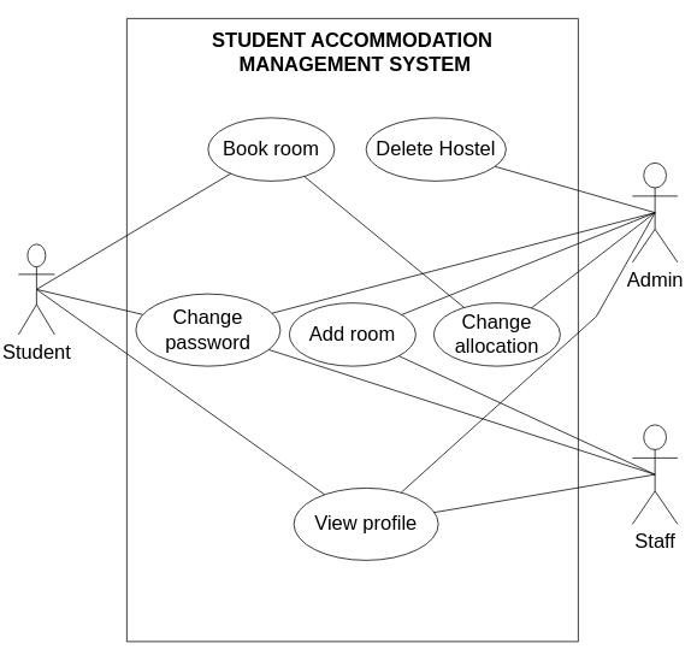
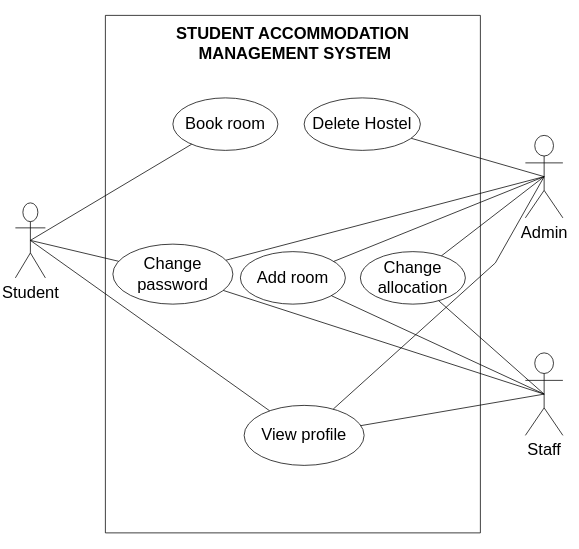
  <mxCell id="0" />
  <mxCell id="1" parent="0" />
  <mxCell id="2" value="" style="verticalLabelPosition=bottom;verticalAlign=top;html=1;shape=mxgraph.basic.rect;fillColor2=none;strokeWidth=1;size=20;indent=5;fontSize=16;" parent="1" vertex="1"><mxGeometry x="140" y="20" width="500" height="690" as="geometry" /></mxCell>
  <mxCell id="3" value="STUDENT ACCOMMODATION&#10; MANAGEMENT SYSTEM" style="text;align=center;fontStyle=1;verticalAlign=middle;spacingLeft=3;spacingRight=3;strokeColor=none;rotatable=0;points=[[0,0.5],[1,0.5]];portConstraint=eastwest;fontSize=22;" parent="1" vertex="1"><mxGeometry x="190" y="20" width="400" height="70" as="geometry" /></mxCell>
  <mxCell id="4" value="Book room" style="ellipse;whiteSpace=wrap;html=1;fontSize=22;" parent="1" vertex="1"><mxGeometry x="230" y="130" width="140" height="70" as="geometry" /></mxCell>
  <mxCell id="5" value="Add room" style="ellipse;whiteSpace=wrap;html=1;fontSize=22;" parent="1" vertex="1"><mxGeometry x="320" y="335" width="140" height="70" as="geometry" /></mxCell>
  <mxCell id="6" value="Delete Hostel" style="ellipse;whiteSpace=wrap;html=1;fontSize=22;" parent="1" vertex="1"><mxGeometry x="405" y="130" width="155" height="70" as="geometry" /></mxCell>
  <mxCell id="7" value="Student" style="shape=umlActor;verticalLabelPosition=bottom;verticalAlign=top;html=1;fontSize=22;" parent="1" vertex="1"><mxGeometry x="20" y="270" width="40" height="100" as="geometry" /></mxCell>
  <mxCell id="8" value="Admin" style="shape=umlActor;verticalLabelPosition=bottom;verticalAlign=top;html=1;fontSize=22;" parent="1" vertex="1"><mxGeometry x="700" y="180" width="50" height="110" as="geometry" /></mxCell>
  <mxCell id="9" value="Staff" style="shape=umlActor;verticalLabelPosition=bottom;verticalAlign=top;html=1;fontSize=22;" parent="1" vertex="1"><mxGeometry x="700" y="470" width="50" height="110" as="geometry" /></mxCell>
  <mxCell id="10" value="" style="endArrow=none;html=1;fontSize=22;exitX=0.5;exitY=0.5;exitDx=0;exitDy=0;exitPerimeter=0;" parent="1" source="7" target="4" edge="1"><mxGeometry width="50" height="50" relative="1" as="geometry"><mxPoint x="70" y="230" as="sourcePoint" /><mxPoint x="120" y="180" as="targetPoint" /></mxGeometry></mxCell>
  <mxCell id="11" value="Change password" style="ellipse;whiteSpace=wrap;html=1;fontSize=22;" parent="1" vertex="1"><mxGeometry x="150" y="325" width="160" height="80" as="geometry" /></mxCell>
  <mxCell id="12" value="" style="endArrow=none;html=1;fontSize=22;entryX=0.5;entryY=0.5;entryDx=0;entryDy=0;entryPerimeter=0;" parent="1" source="11" target="8" edge="1"><mxGeometry width="50" height="50" relative="1" as="geometry"><mxPoint x="80" y="570" as="sourcePoint" /><mxPoint x="130" y="520" as="targetPoint" /></mxGeometry></mxCell>
  <mxCell id="13" value="" style="endArrow=none;html=1;fontSize=22;entryX=0.5;entryY=0.5;entryDx=0;entryDy=0;entryPerimeter=0;" parent="1" source="11" target="9" edge="1"><mxGeometry width="50" height="50" relative="1" as="geometry"><mxPoint x="100" y="380" as="sourcePoint" /><mxPoint x="150" y="330" as="targetPoint" /></mxGeometry></mxCell>
  <mxCell id="14" value="" style="endArrow=none;html=1;fontSize=22;entryX=0.5;entryY=0.5;entryDx=0;entryDy=0;entryPerimeter=0;" parent="1" source="5" target="9" edge="1"><mxGeometry width="50" height="50" relative="1" as="geometry"><mxPoint x="100" y="380" as="sourcePoint" /><mxPoint x="150" y="330" as="targetPoint" /></mxGeometry></mxCell>
  <mxCell id="15" value="" style="endArrow=none;html=1;fontSize=22;entryX=0.5;entryY=0.5;entryDx=0;entryDy=0;entryPerimeter=0;" parent="1" source="6" target="8" edge="1"><mxGeometry width="50" height="50" relative="1" as="geometry"><mxPoint x="100" y="380" as="sourcePoint" /><mxPoint x="150" y="330" as="targetPoint" /></mxGeometry></mxCell>
  <mxCell id="16" value="" style="endArrow=none;html=1;fontSize=22;exitX=0.5;exitY=0.5;exitDx=0;exitDy=0;exitPerimeter=0;" parent="1" source="7" target="11" edge="1"><mxGeometry width="50" height="50" relative="1" as="geometry"><mxPoint x="100" y="380" as="sourcePoint" /><mxPoint x="150" y="330" as="targetPoint" /></mxGeometry></mxCell>
  <mxCell id="17" value="" style="endArrow=none;html=1;fontSize=22;entryX=0.5;entryY=0.5;entryDx=0;entryDy=0;entryPerimeter=0;" parent="1" source="5" target="8" edge="1"><mxGeometry width="50" height="50" relative="1" as="geometry"><mxPoint x="100" y="380" as="sourcePoint" /><mxPoint x="640" y="170" as="targetPoint" /></mxGeometry></mxCell>
  <mxCell id="18" value="Change allocation" style="ellipse;whiteSpace=wrap;html=1;fontSize=22;" vertex="1" parent="1"><mxGeometry x="480" y="335" width="140" height="70" as="geometry" /></mxCell>
- <mxCell id="19" value="" style="endArrow=none;html=1;fontSize=22;" edge="1" parent="1" source="18" target="4"><mxGeometry width="50" height="50" relative="1" as="geometry"><mxPoint x="444.672" y="420.405" as="sourcePoint" /><mxPoint x="735" y="675" as="targetPoint" /></mxGeometry></mxCell>
+ <mxCell id="19" value="" style="endArrow=none;html=1;fontSize=22;entryX=0.5;entryY=0.5;entryDx=0;entryDy=0;entryPerimeter=0;" edge="1" parent="1" source="18" target="9"><mxGeometry width="50" height="50" relative="1" as="geometry"><mxPoint x="444.672" y="420.405" as="sourcePoint" /><mxPoint x="735" y="675" as="targetPoint" /></mxGeometry></mxCell>
  <mxCell id="20" value="" style="endArrow=none;html=1;fontSize=22;entryX=0.5;entryY=0.5;entryDx=0;entryDy=0;entryPerimeter=0;" edge="1" parent="1" source="18" target="8"><mxGeometry width="50" height="50" relative="1" as="geometry"><mxPoint x="585.241" y="364.16" as="sourcePoint" /><mxPoint x="715" y="655" as="targetPoint" /></mxGeometry></mxCell>
  <mxCell id="21" value="View profile" style="ellipse;whiteSpace=wrap;html=1;fontSize=22;" vertex="1" parent="1"><mxGeometry x="325" y="540" width="160" height="80" as="geometry" /></mxCell>
  <mxCell id="22" value="" style="endArrow=none;html=1;fontSize=22;entryX=0.5;entryY=0.5;entryDx=0;entryDy=0;entryPerimeter=0;" edge="1" parent="1" source="21" target="9"><mxGeometry width="50" height="50" relative="1" as="geometry"><mxPoint x="291.749" y="405.504" as="sourcePoint" /><mxPoint x="715" y="655" as="targetPoint" /></mxGeometry></mxCell>
  <mxCell id="23" value="" style="endArrow=none;html=1;fontSize=22;exitX=0.5;exitY=0.5;exitDx=0;exitDy=0;exitPerimeter=0;" edge="1" parent="1" source="7" target="21"><mxGeometry width="50" height="50" relative="1" as="geometry"><mxPoint x="301.749" y="415.504" as="sourcePoint" /><mxPoint x="725" y="665" as="targetPoint" /></mxGeometry></mxCell>
  <mxCell id="24" value="" style="endArrow=none;html=1;fontSize=22;entryX=0.5;entryY=0.5;entryDx=0;entryDy=0;entryPerimeter=0;" edge="1" parent="1" target="8"><mxGeometry width="50" height="50" relative="1" as="geometry"><mxPoint x="660" y="350" as="sourcePoint" /><mxPoint x="705" y="175" as="targetPoint" /></mxGeometry></mxCell>
  <mxCell id="25" value="" style="endArrow=none;html=1;fontSize=22;" edge="1" parent="1" target="21"><mxGeometry width="50" height="50" relative="1" as="geometry"><mxPoint x="660" y="350" as="sourcePoint" /><mxPoint x="715" y="185" as="targetPoint" /></mxGeometry></mxCell>
